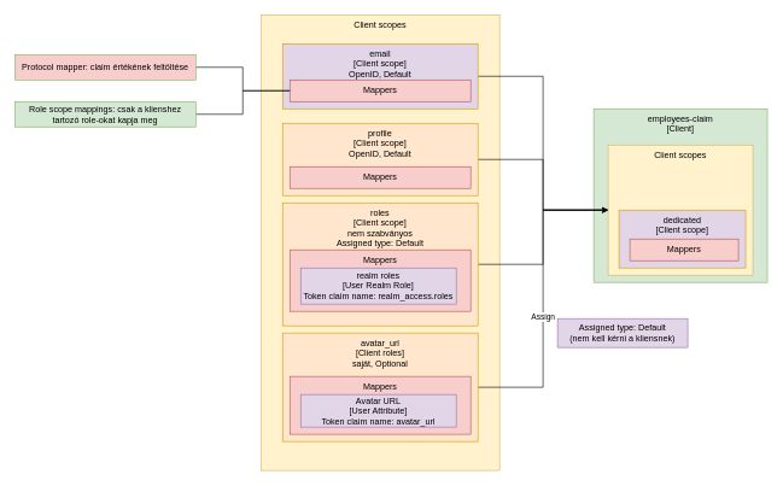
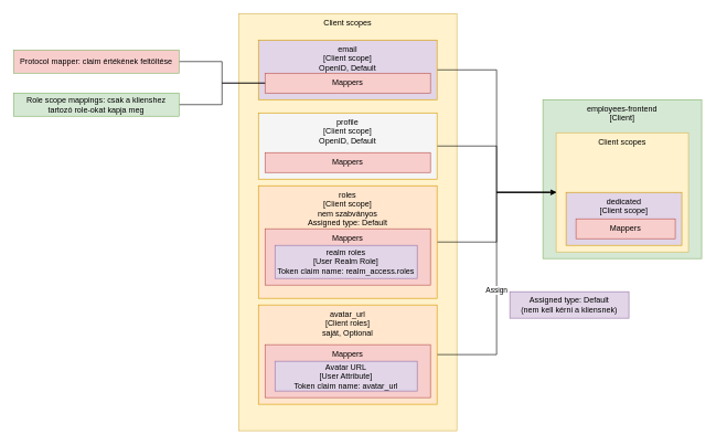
  <mxCell id="0" />
  <mxCell id="1" parent="0" />
- <mxCell id="2" value="employees-claim&lt;div&gt;[Client]&lt;/div&gt;" style="rounded=0;whiteSpace=wrap;html=1;verticalAlign=top;fillColor=#d5e8d4;strokeColor=#82b366;" vertex="1" parent="1"><mxGeometry x="820" y="150" width="240" height="240" as="geometry" /></mxCell>
+ <mxCell id="2" value="employees-frontend&lt;div&gt;[Client]&lt;/div&gt;" style="rounded=0;whiteSpace=wrap;html=1;verticalAlign=top;fillColor=#d5e8d4;strokeColor=#82b366;" vertex="1" parent="1"><mxGeometry x="820" y="150" width="240" height="240" as="geometry" /></mxCell>
  <mxCell id="3" value="Client scopes" style="rounded=0;whiteSpace=wrap;html=1;verticalAlign=top;fillColor=#fff2cc;strokeColor=#d6b656;" vertex="1" parent="1"><mxGeometry x="360" y="20" width="330" height="630" as="geometry" /></mxCell>
  <mxCell id="4" style="edgeStyle=orthogonalEdgeStyle;rounded=0;orthogonalLoop=1;jettySize=auto;html=1;exitX=1;exitY=0.5;exitDx=0;exitDy=0;entryX=0;entryY=0.5;entryDx=0;entryDy=0;endArrow=none;endFill=0;" edge="1" parent="1" source="5" target="24"><mxGeometry relative="1" as="geometry" /></mxCell>
  <mxCell id="5" value="roles&lt;div&gt;[Client scope]&lt;br&gt;&lt;div&gt;nem szabványos&lt;/div&gt;&lt;div&gt;Assigned type: Default&lt;/div&gt;&lt;/div&gt;" style="rounded=0;whiteSpace=wrap;html=1;verticalAlign=top;fillColor=#ffe6cc;strokeColor=#d79b00;" vertex="1" parent="1"><mxGeometry x="390" y="280" width="270" height="170" as="geometry" /></mxCell>
  <mxCell id="6" value="Mappers" style="rounded=0;whiteSpace=wrap;html=1;verticalAlign=top;fillColor=#f8cecc;strokeColor=#b85450;" vertex="1" parent="1"><mxGeometry x="400" y="345" width="250" height="85" as="geometry" /></mxCell>
  <mxCell id="7" style="edgeStyle=orthogonalEdgeStyle;rounded=0;orthogonalLoop=1;jettySize=auto;html=1;exitX=1;exitY=0.5;exitDx=0;exitDy=0;entryX=0;entryY=0.5;entryDx=0;entryDy=0;" edge="1" parent="1" source="8" target="24"><mxGeometry relative="1" as="geometry"><mxPoint x="850" y="300" as="targetPoint" /></mxGeometry></mxCell>
  <mxCell id="8" value="email&lt;div&gt;[Client scope]&lt;br&gt;&lt;div&gt;OpenID, Default&lt;/div&gt;&lt;/div&gt;" style="rounded=0;whiteSpace=wrap;html=1;verticalAlign=top;fillColor=#e1d5e7;strokeColor=#d79b00;" vertex="1" parent="1"><mxGeometry x="390" y="60" width="270" height="90" as="geometry" /></mxCell>
  <mxCell id="9" style="edgeStyle=orthogonalEdgeStyle;rounded=0;orthogonalLoop=1;jettySize=auto;html=1;exitX=1;exitY=0.5;exitDx=0;exitDy=0;entryX=0;entryY=0.5;entryDx=0;entryDy=0;" edge="1" parent="1" source="10" target="24"><mxGeometry relative="1" as="geometry" /></mxCell>
- <mxCell id="10" value="profile&lt;div&gt;[Client scope]&lt;br&gt;&lt;div&gt;OpenID, Default&lt;br&gt;&lt;/div&gt;&lt;/div&gt;" style="rounded=0;whiteSpace=wrap;html=1;verticalAlign=top;fillColor=#ffe6cc;strokeColor=#d79b00;" vertex="1" parent="1"><mxGeometry x="390" y="170" width="270" height="100" as="geometry" /></mxCell>
+ <mxCell id="10" value="profile&lt;div&gt;[Client scope]&lt;br&gt;&lt;div&gt;OpenID, Default&lt;br&gt;&lt;/div&gt;&lt;/div&gt;" style="rounded=0;whiteSpace=wrap;html=1;verticalAlign=top;fillColor=#f5f5f5;strokeColor=#d79b00;" vertex="1" parent="1"><mxGeometry x="390" y="170" width="270" height="100" as="geometry" /></mxCell>
  <mxCell id="11" style="edgeStyle=orthogonalEdgeStyle;rounded=0;orthogonalLoop=1;jettySize=auto;html=1;exitX=1;exitY=0.5;exitDx=0;exitDy=0;entryX=0;entryY=0.5;entryDx=0;entryDy=0;endArrow=none;endFill=0;flowAnimation=0;" edge="1" parent="1" source="13" target="24"><mxGeometry relative="1" as="geometry" /></mxCell>
  <mxCell id="12" value="Assign" style="edgeLabel;html=1;align=center;verticalAlign=middle;resizable=0;points=[];" vertex="1" connectable="0" parent="11"><mxGeometry x="-0.117" y="1" relative="1" as="geometry"><mxPoint as="offset" /></mxGeometry></mxCell>
  <mxCell id="13" value="avatar_url&lt;div&gt;[Client roles]&lt;br&gt;&lt;div&gt;saját, Optional&lt;/div&gt;&lt;/div&gt;" style="rounded=0;whiteSpace=wrap;html=1;verticalAlign=top;fillColor=#ffe6cc;strokeColor=#d79b00;" vertex="1" parent="1"><mxGeometry x="390" y="460" width="270" height="150" as="geometry" /></mxCell>
  <mxCell id="14" value="&lt;div&gt;realm roles&lt;/div&gt;[User Realm Role]&lt;div&gt;Token claim name:&amp;nbsp;realm_access.roles&lt;/div&gt;" style="rounded=0;whiteSpace=wrap;html=1;fillColor=#e1d5e7;strokeColor=#9673a6;" vertex="1" parent="1"><mxGeometry x="415" y="370" width="215" height="50" as="geometry" /></mxCell>
  <mxCell id="15" value="Mappers" style="rounded=0;whiteSpace=wrap;html=1;verticalAlign=top;fillColor=#f8cecc;strokeColor=#b85450;" vertex="1" parent="1"><mxGeometry x="400" y="520" width="250" height="80" as="geometry" /></mxCell>
  <mxCell id="16" value="&lt;div&gt;Avatar URL&lt;/div&gt;[User Attribute]&lt;div&gt;Token claim name:&amp;nbsp;avatar_url&lt;/div&gt;" style="rounded=0;whiteSpace=wrap;html=1;fillColor=#e1d5e7;strokeColor=#9673a6;" vertex="1" parent="1"><mxGeometry x="415" y="545" width="215" height="45" as="geometry" /></mxCell>
  <mxCell id="17" value="Mappers" style="rounded=0;whiteSpace=wrap;html=1;verticalAlign=top;fillColor=#f8cecc;strokeColor=#b85450;" vertex="1" parent="1"><mxGeometry x="400" y="110" width="250" height="30" as="geometry" /></mxCell>
  <mxCell id="18" value="Mappers" style="rounded=0;whiteSpace=wrap;html=1;verticalAlign=top;fillColor=#f8cecc;strokeColor=#b85450;" vertex="1" parent="1"><mxGeometry x="400" y="230" width="250" height="30" as="geometry" /></mxCell>
  <mxCell id="19" value="Assigned type: Default&lt;div&gt;(nem kell kérni a kliensnek)&lt;/div&gt;" style="rounded=0;whiteSpace=wrap;html=1;fillColor=#e1d5e7;strokeColor=#9673a6;" vertex="1" parent="1"><mxGeometry x="770" y="440" width="180" height="40" as="geometry" /></mxCell>
  <mxCell id="20" style="edgeStyle=orthogonalEdgeStyle;rounded=0;orthogonalLoop=1;jettySize=auto;html=1;exitX=1;exitY=0.5;exitDx=0;exitDy=0;endArrow=none;endFill=0;" edge="1" parent="1" source="21" target="17"><mxGeometry relative="1" as="geometry" /></mxCell>
  <mxCell id="21" value="Protocol mapper: claim értékének feltöltése" style="rounded=0;whiteSpace=wrap;html=1;fillColor=#f8cecc;strokeColor=#82b366;" vertex="1" parent="1"><mxGeometry x="20" y="75" width="250" height="35" as="geometry" /></mxCell>
  <mxCell id="22" style="edgeStyle=orthogonalEdgeStyle;rounded=0;orthogonalLoop=1;jettySize=auto;html=1;exitX=1;exitY=0.5;exitDx=0;exitDy=0;entryX=0;entryY=0.5;entryDx=0;entryDy=0;endArrow=none;endFill=0;" edge="1" parent="1" source="23" target="17"><mxGeometry relative="1" as="geometry" /></mxCell>
  <mxCell id="23" value="Role scope mappings: csak a klienshez tartozó role-okat kapja meg" style="rounded=0;whiteSpace=wrap;html=1;fillColor=#d5e8d4;strokeColor=#82b366;" vertex="1" parent="1"><mxGeometry x="20" y="140" width="250" height="35" as="geometry" /></mxCell>
  <mxCell id="24" value="Client scopes" style="rounded=0;whiteSpace=wrap;html=1;verticalAlign=top;fillColor=#fff2cc;strokeColor=#d6b656;" vertex="1" parent="1"><mxGeometry x="840" y="200" width="200" height="180" as="geometry" /></mxCell>
  <mxCell id="25" value="dedicated&lt;div&gt;[Client scope]&lt;br&gt;&lt;div&gt;&lt;br&gt;&lt;/div&gt;&lt;/div&gt;" style="rounded=0;whiteSpace=wrap;html=1;verticalAlign=top;fillColor=#e1d5e7;strokeColor=#d79b00;" vertex="1" parent="1"><mxGeometry x="855" y="290" width="175" height="80" as="geometry" /></mxCell>
  <mxCell id="26" value="Mappers" style="rounded=0;whiteSpace=wrap;html=1;verticalAlign=top;fillColor=#f8cecc;strokeColor=#b85450;" vertex="1" parent="1"><mxGeometry x="870" y="330" width="150" height="30" as="geometry" /></mxCell>
